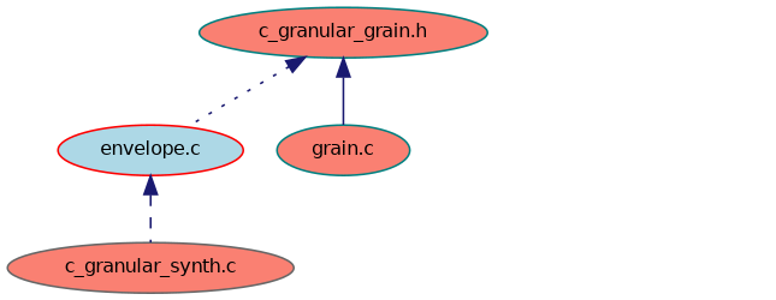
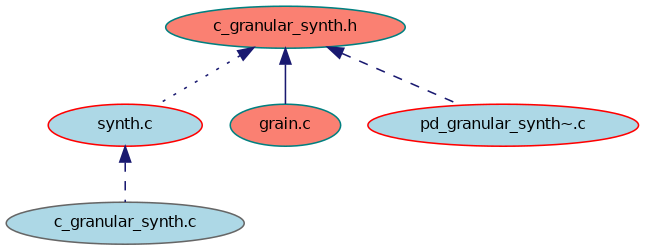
  digraph {
    node [color=teal fillcolor=salmon fontname=Helvetica fontsize=10 shape=ellipse style=filled]
    edge [color=midnightblue dir=back fontname=Helvetica fontsize=10 labelfontname=Helvetica labelfontsize=10 style=dashed]
-   n1 [fontcolor=black height=0.2 label="c_granular_grain.h" width=0.4]
-   n2 [color=red fillcolor=lightblue height=0.2 label="envelope.c" width=0.4]
+   n1 [fontcolor=black height=0.2 label="c_granular_synth.h" width=0.4]
+   n2 [color=red fillcolor=lightblue height=0.2 label="synth.c" width=0.4]
    n3 [height=0.2 label="grain.c" width=0.4]
-   n5 [color=gray40 height=0.2 label="c_granular_synth.c" width=0.4]
+   n4 [color=red fillcolor=lightblue height=0.2 label="pd_granular_synth~.c" width=0.4]
+   n5 [color=gray40 fillcolor=lightblue height=0.2 label="c_granular_synth.c" width=0.4]
    n1 -> n2 [style=dotted]
    n1 -> n3 [style=solid]
+   n1 -> n4
    n2 -> n5
  }
